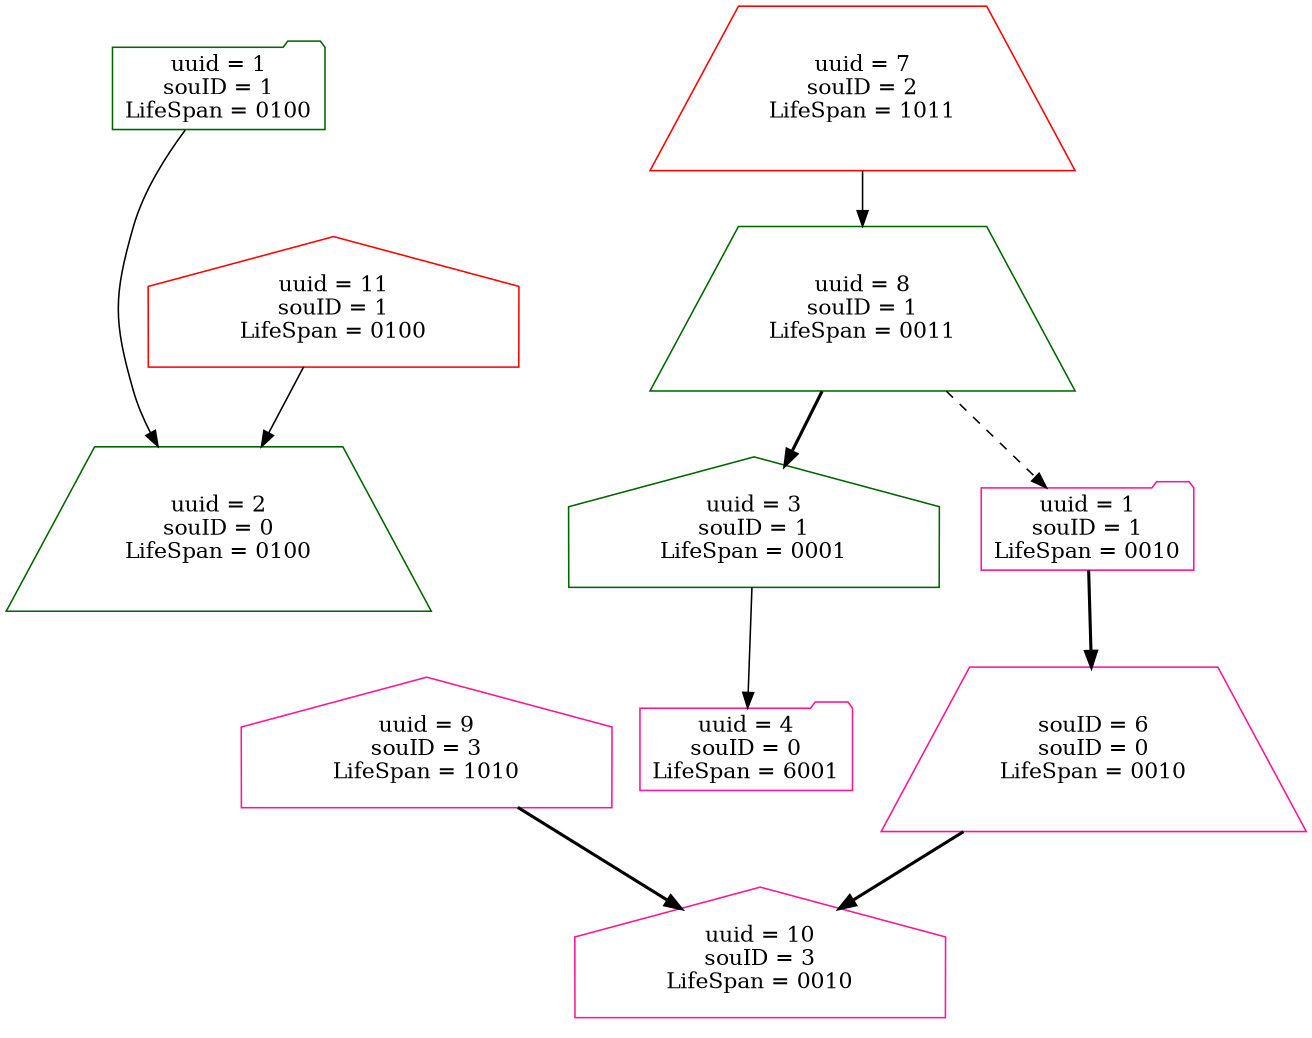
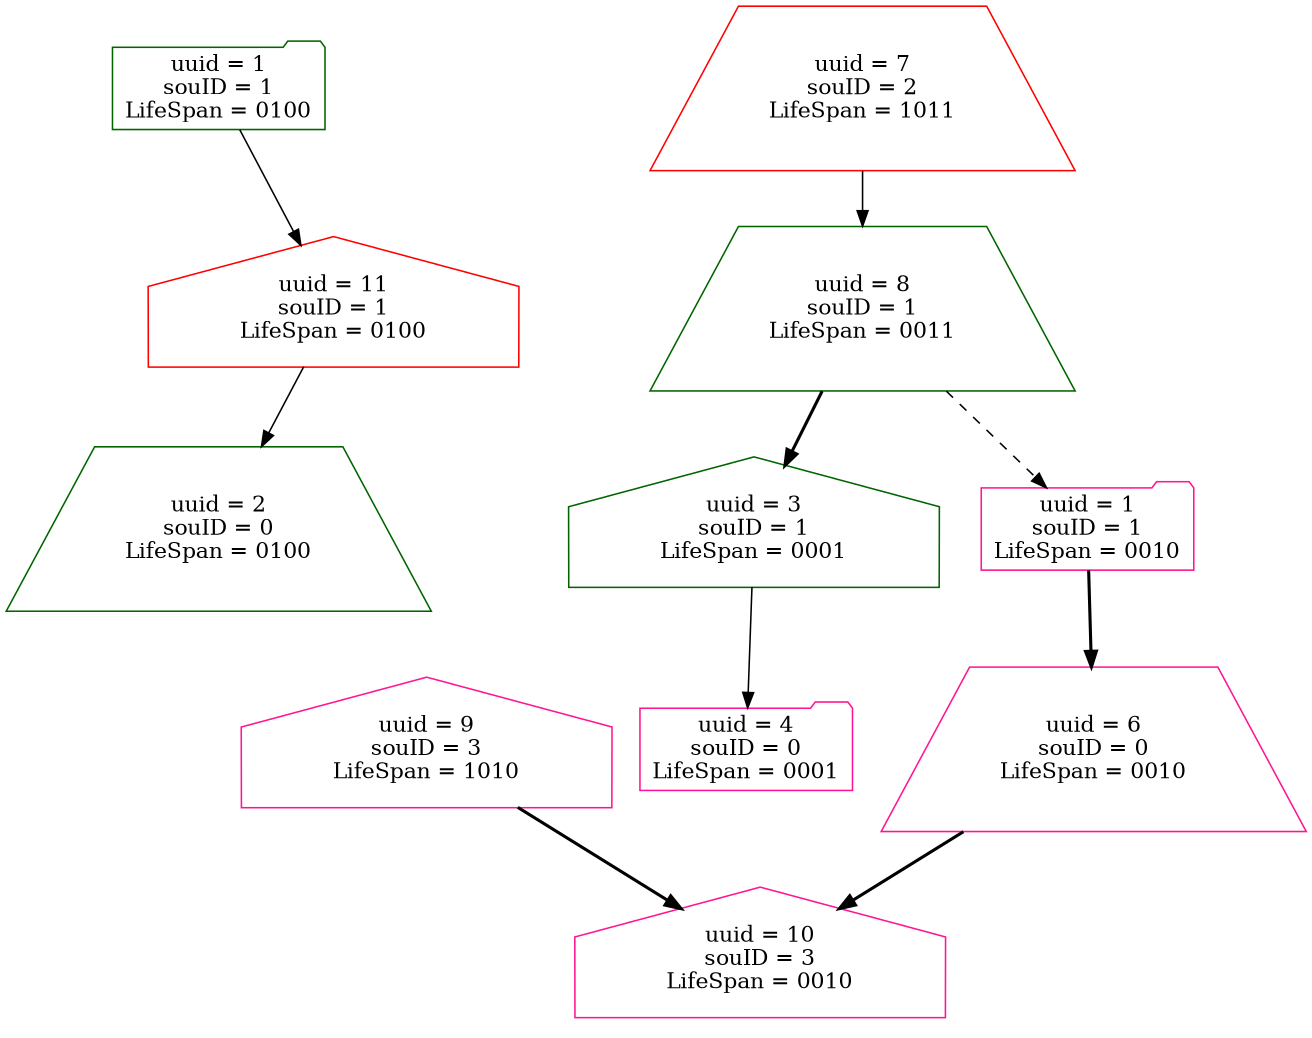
  digraph {
    node [color=deeppink shape=trapezium]
    edge [style=solid]
    n1 [color=darkgreen label="uuid = 1\nsouID = 1\nLifeSpan = 0100" shape=folder]
    n2 [color=darkgreen label="uuid = 2\nsouID = 0\nLifeSpan = 0100"]
    n3 [color=darkgreen label="uuid = 3\nsouID = 1\nLifeSpan = 0001" shape=house]
-   n4 [label="uuid = 4\nsouID = 0\nLifeSpan = 6001" shape=folder]
+   n4 [label="uuid = 4\nsouID = 0\nLifeSpan = 0001" shape=folder]
    n5 [label="uuid = 1\nsouID = 1\nLifeSpan = 0010" shape=folder]
-   n6 [label="souID = 6\nsouID = 0\nLifeSpan = 0010"]
+   n6 [label="uuid = 6\nsouID = 0\nLifeSpan = 0010"]
    n7 [label="uuid = 10\nsouID = 3\nLifeSpan = 0010" shape=house]
    n8 [color=red label="uuid = 7\nsouID = 2\nLifeSpan = 1011"]
    n9 [color=darkgreen label="uuid = 8\nsouID = 1\nLifeSpan = 0011"]
    n10 [label="uuid = 9\nsouID = 3\nLifeSpan = 1010" shape=house]
    n11 [color=red label="uuid = 11\nsouID = 1\nLifeSpan = 0100" shape=house]
-   n1 -> n2
+   n1 -> n11
    n3 -> n4
    n5 -> n6 [style=bold]
    n6 -> n7 [style=bold]
    n8 -> n9
    n9 -> n3 [style=bold]
    n9 -> n5 [style=dashed]
    n10 -> n7 [style=bold]
    n11 -> n2
  }
